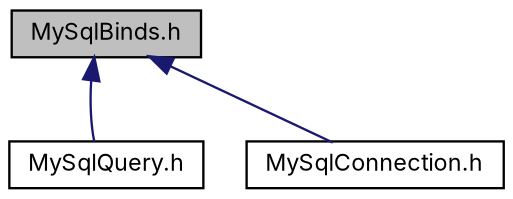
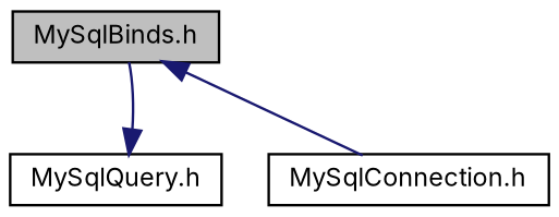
  digraph {
    fontname=Inter
    node [color=black fillcolor=white fontname=Inter fontsize=10 shape=record style=filled]
    edge [color=midnightblue dir=back fontname=Inter fontsize=10 labelfontname=Helvetica labelfontsize=10 style=solid]
    n1 [fillcolor=grey75 fontcolor=black height=0.2 label="MySqlBinds.h" width=0.4]
    n2 [height=0.2 label="MySqlQuery.h" width=0.4]
    n3 [height=0.2 label="MySqlConnection.h" width=0.4]
-   n1 -> n2
+   n2 -> n1
    n1 -> n3
  }
